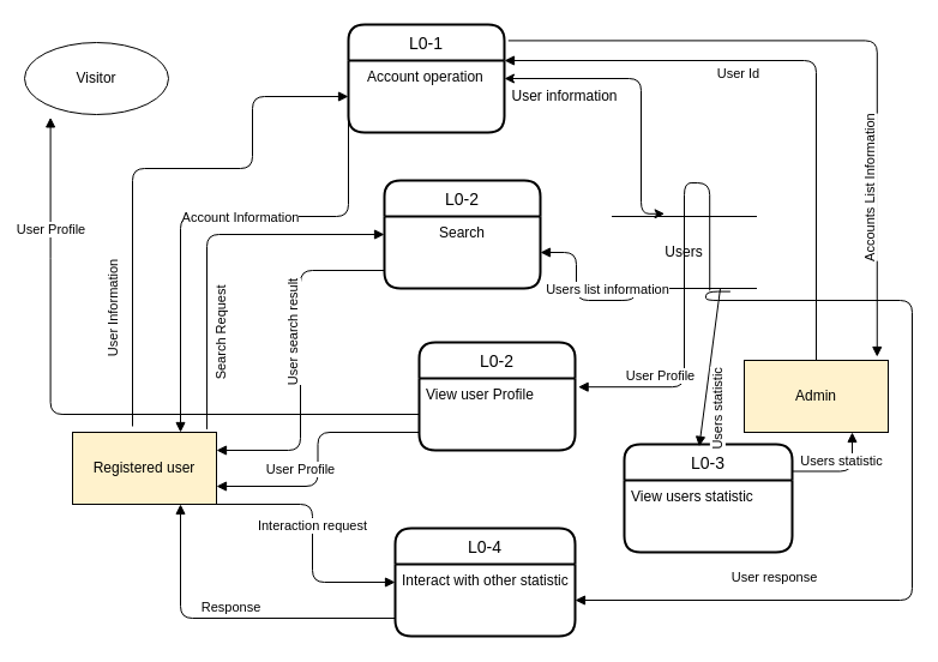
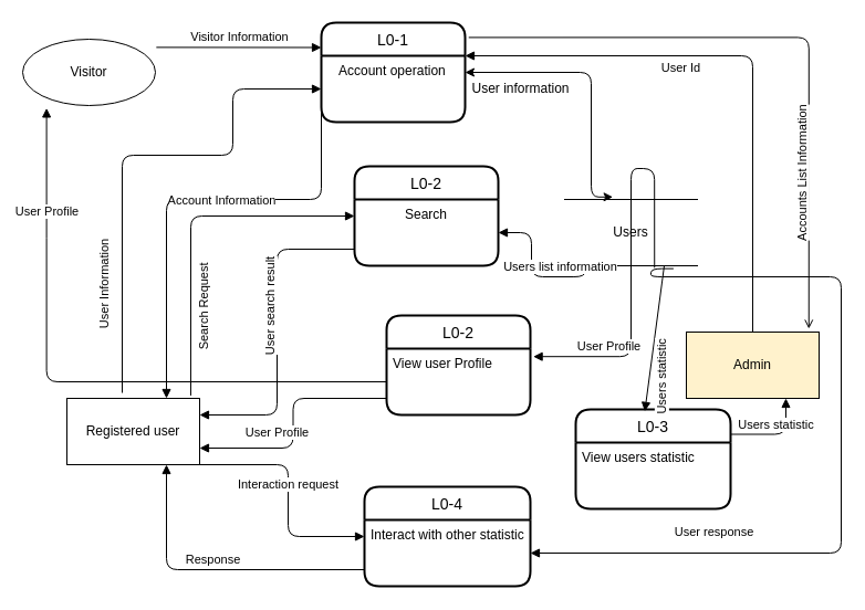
  <mxCell id="0" />
  <mxCell id="1" parent="0" />
  <mxCell id="2" value="Visitor" style="ellipse;whiteSpace=wrap;html=1;" parent="1" vertex="1"><mxGeometry x="20" y="35" width="120" height="60" as="geometry" /></mxCell>
- <mxCell id="3" value="Registered user" style="rounded=0;whiteSpace=wrap;html=1;fillColor=#fff2cc;" parent="1" vertex="1"><mxGeometry x="60" y="360" width="120" height="60" as="geometry" /></mxCell>
+ <mxCell id="3" value="Registered user" style="rounded=0;whiteSpace=wrap;html=1;" parent="1" vertex="1"><mxGeometry x="60" y="360" width="120" height="60" as="geometry" /></mxCell>
  <mxCell id="4" value="Admin" style="rounded=0;whiteSpace=wrap;html=1;fillColor=#fff2cc;" parent="1" vertex="1"><mxGeometry x="620" y="300" width="120" height="60" as="geometry" /></mxCell>
  <mxCell id="5" value="L0-1" style="swimlane;childLayout=stackLayout;horizontal=1;startSize=30;horizontalStack=0;rounded=1;fontSize=14;fontStyle=0;strokeWidth=2;resizeParent=0;resizeLast=1;shadow=0;dashed=0;align=center;" parent="1" vertex="1"><mxGeometry x="290" y="20" width="130" height="90" as="geometry" /></mxCell>
  <mxCell id="6" value="   Account operation" style="align=left;strokeColor=none;fillColor=none;spacingLeft=4;fontSize=12;verticalAlign=top;resizable=0;rotatable=0;part=1;" parent="5" vertex="1"><mxGeometry y="30" width="130" height="60" as="geometry" /></mxCell>
  <mxCell id="7" value="L0-2" style="swimlane;childLayout=stackLayout;horizontal=1;startSize=30;horizontalStack=0;rounded=1;fontSize=14;fontStyle=0;strokeWidth=2;resizeParent=0;resizeLast=1;shadow=0;dashed=0;align=center;" parent="1" vertex="1"><mxGeometry x="320" y="150" width="130" height="90" as="geometry" /></mxCell>
  <mxCell id="8" value="            Search" style="align=left;strokeColor=none;fillColor=none;spacingLeft=4;fontSize=12;verticalAlign=top;resizable=0;rotatable=0;part=1;" parent="7" vertex="1"><mxGeometry y="30" width="130" height="60" as="geometry" /></mxCell>
  <mxCell id="9" value="L0-3" style="swimlane;childLayout=stackLayout;horizontal=1;startSize=30;horizontalStack=0;rounded=1;fontSize=14;fontStyle=0;strokeWidth=2;resizeParent=0;resizeLast=1;shadow=0;dashed=0;align=center;" parent="1" vertex="1"><mxGeometry x="520" y="370" width="140" height="90" as="geometry" /></mxCell>
  <mxCell id="10" value="View users statistic" style="align=left;strokeColor=none;fillColor=none;spacingLeft=4;fontSize=12;verticalAlign=top;resizable=0;rotatable=0;part=1;" parent="9" vertex="1"><mxGeometry y="30" width="140" height="60" as="geometry" /></mxCell>
  <mxCell id="11" value="L0-4" style="swimlane;childLayout=stackLayout;horizontal=1;startSize=30;horizontalStack=0;rounded=1;fontSize=14;fontStyle=0;strokeWidth=2;resizeParent=0;resizeLast=1;shadow=0;dashed=0;align=center;" parent="1" vertex="1"><mxGeometry x="329" y="440" width="150" height="90" as="geometry" /></mxCell>
  <mxCell id="12" value="Interact with other statistic" style="align=left;strokeColor=none;fillColor=none;spacingLeft=4;fontSize=12;verticalAlign=top;resizable=0;rotatable=0;part=1;" parent="11" vertex="1"><mxGeometry y="30" width="150" height="60" as="geometry" /></mxCell>
+ <mxCell id="13" value="Visitor Information" style="html=1;verticalAlign=bottom;endArrow=block;entryX=0;entryY=0.25;entryDx=0;entryDy=0;exitX=1.007;exitY=0.123;exitDx=0;exitDy=0;exitPerimeter=0;" parent="1" source="2" target="5" edge="1"><mxGeometry width="80" relative="1" as="geometry"><mxPoint x="10" y="180" as="sourcePoint" /><mxPoint x="150" y="190" as="targetPoint" /></mxGeometry></mxCell>
  <mxCell id="14" value="Account Information" style="html=1;verticalAlign=bottom;endArrow=block;entryX=0.75;entryY=0;entryDx=0;entryDy=0;exitX=0;exitY=0.75;exitDx=0;exitDy=0;edgeStyle=orthogonalEdgeStyle;" parent="1" source="5" target="3" edge="1"><mxGeometry x="-0.115" y="10" width="80" relative="1" as="geometry"><mxPoint x="200" y="250" as="sourcePoint" /><mxPoint x="320" y="77.5" as="targetPoint" /><Array as="points"><mxPoint x="290" y="180" /><mxPoint x="150" y="180" /></Array><mxPoint as="offset" /></mxGeometry></mxCell>
  <mxCell id="15" value="Search Request" style="html=1;verticalAlign=bottom;endArrow=block;exitX=0.933;exitY=-0.043;exitDx=0;exitDy=0;exitPerimeter=0;entryX=0;entryY=0.25;entryDx=0;entryDy=0;horizontal=0;edgeStyle=orthogonalEdgeStyle;" parent="1" source="3" target="8" edge="1"><mxGeometry x="-0.501" y="-18" width="80" relative="1" as="geometry"><mxPoint x="210.84" y="107.38" as="sourcePoint" /><mxPoint x="330" y="200" as="targetPoint" /><Array as="points"><mxPoint x="172" y="195" /></Array><mxPoint as="offset" /></mxGeometry></mxCell>
  <mxCell id="16" value="Users" style="shape=partialRectangle;whiteSpace=wrap;html=1;left=0;right=0;fillColor=none;" parent="1" vertex="1"><mxGeometry x="510" y="180" width="120" height="60" as="geometry" /></mxCell>
  <mxCell id="17" value="Users list information" style="html=1;verticalAlign=bottom;endArrow=block;exitX=0.153;exitY=1.017;exitDx=0;exitDy=0;entryX=1;entryY=0.5;entryDx=0;entryDy=0;exitPerimeter=0;edgeStyle=orthogonalEdgeStyle;" parent="1" source="16" target="8" edge="1"><mxGeometry x="-0.506" width="80" relative="1" as="geometry"><mxPoint x="220.84" y="117.38" as="sourcePoint" /><mxPoint x="470" y="210" as="targetPoint" /><mxPoint as="offset" /></mxGeometry></mxCell>
  <mxCell id="18" value="User search result" style="html=1;verticalAlign=bottom;endArrow=block;entryX=1;entryY=0.25;entryDx=0;entryDy=0;exitX=0;exitY=0.75;exitDx=0;exitDy=0;edgeStyle=orthogonalEdgeStyle;horizontal=0;" parent="1" source="8" target="3" edge="1"><mxGeometry x="-0.138" width="80" relative="1" as="geometry"><mxPoint x="350" y="250" as="sourcePoint" /><mxPoint x="370" y="127.5" as="targetPoint" /><mxPoint as="offset" /></mxGeometry></mxCell>
  <mxCell id="19" value="Users statistic" style="html=1;verticalAlign=bottom;endArrow=block;exitX=0.75;exitY=1;exitDx=0;exitDy=0;entryX=0.446;entryY=0.02;entryDx=0;entryDy=0;entryPerimeter=0;horizontal=0;" parent="1" source="16" target="9" edge="1"><mxGeometry x="0.535" y="18" width="80" relative="1" as="geometry"><mxPoint x="550" y="180" as="sourcePoint" /><mxPoint x="570" y="320" as="targetPoint" /><mxPoint as="offset" /></mxGeometry></mxCell>
  <mxCell id="20" value="Users statistic" style="html=1;verticalAlign=bottom;endArrow=block;entryX=0.75;entryY=1;entryDx=0;entryDy=0;exitX=1;exitY=0.25;exitDx=0;exitDy=0;edgeStyle=orthogonalEdgeStyle;" parent="1" source="9" target="4" edge="1"><mxGeometry width="80" relative="1" as="geometry"><mxPoint x="260.84" y="157.38" as="sourcePoint" /><mxPoint x="400" y="157.5" as="targetPoint" /></mxGeometry></mxCell>
  <mxCell id="21" value="Interaction request" style="html=1;verticalAlign=bottom;endArrow=block;entryX=0;entryY=0.25;entryDx=0;entryDy=0;edgeStyle=orthogonalEdgeStyle;exitX=1;exitY=1;exitDx=0;exitDy=0;" parent="1" source="3" target="12" edge="1"><mxGeometry width="80" relative="1" as="geometry"><mxPoint x="190" y="420" as="sourcePoint" /><mxPoint x="410" y="167.5" as="targetPoint" /><Array as="points"><mxPoint x="260" y="420" /><mxPoint x="260" y="485" /></Array></mxGeometry></mxCell>
  <mxCell id="22" value="Response" style="html=1;verticalAlign=bottom;endArrow=block;entryX=0.75;entryY=1;entryDx=0;entryDy=0;exitX=0;exitY=0.75;exitDx=0;exitDy=0;edgeStyle=orthogonalEdgeStyle;" parent="1" source="12" target="3" edge="1"><mxGeometry width="80" relative="1" as="geometry"><mxPoint x="280.84" y="177.38" as="sourcePoint" /><mxPoint x="420" y="177.5" as="targetPoint" /></mxGeometry></mxCell>
  <mxCell id="23" value="User response" style="html=1;verticalAlign=bottom;endArrow=block;entryX=1;entryY=0.5;entryDx=0;entryDy=0;exitX=0.82;exitY=1.043;exitDx=0;exitDy=0;exitPerimeter=0;edgeStyle=orthogonalEdgeStyle;" parent="1" source="16" target="12" edge="1"><mxGeometry x="0.547" y="-10" width="80" relative="1" as="geometry"><mxPoint x="290.84" y="187.38" as="sourcePoint" /><mxPoint x="430" y="187.5" as="targetPoint" /><Array as="points"><mxPoint x="588" y="250" /><mxPoint x="760" y="250" /><mxPoint x="760" y="500" /></Array><mxPoint as="offset" /></mxGeometry></mxCell>
  <mxCell id="24" value="User Information" style="html=1;verticalAlign=bottom;endArrow=block;entryX=0;entryY=0.5;entryDx=0;entryDy=0;edgeStyle=orthogonalEdgeStyle;horizontal=0;" parent="1" target="6" edge="1"><mxGeometry x="-0.582" y="10" width="80" relative="1" as="geometry"><mxPoint x="110" y="355" as="sourcePoint" /><mxPoint x="440" y="197.5" as="targetPoint" /><Array as="points"><mxPoint x="110" y="355" /><mxPoint x="110" y="140" /><mxPoint x="210" y="140" /><mxPoint x="210" y="80" /></Array><mxPoint as="offset" /></mxGeometry></mxCell>
  <mxCell id="25" value="" style="endArrow=classic;startArrow=classic;html=1;edgeStyle=orthogonalEdgeStyle;exitX=1;exitY=0.25;exitDx=0;exitDy=0;entryX=0.363;entryY=-0.037;entryDx=0;entryDy=0;entryPerimeter=0;" edge="1" parent="1" source="6" target="16"><mxGeometry width="50" height="50" relative="1" as="geometry"><mxPoint x="470" y="80" as="sourcePoint" /><mxPoint x="610" y="20" as="targetPoint" /><Array as="points"><mxPoint x="534" y="65" /></Array></mxGeometry></mxCell>
  <mxCell id="26" value="User information" style="text;html=1;align=center;verticalAlign=middle;resizable=0;points=[];autosize=1;strokeColor=none;" vertex="1" parent="1"><mxGeometry x="420" y="70" width="100" height="20" as="geometry" /></mxCell>
- <mxCell id="27" value="Accounts List Information" style="html=1;verticalAlign=bottom;endArrow=block;edgeStyle=orthogonalEdgeStyle;exitX=1.025;exitY=0.149;exitDx=0;exitDy=0;exitPerimeter=0;entryX=0.923;entryY=-0.05;entryDx=0;entryDy=0;entryPerimeter=0;textDirection=ltr;horizontal=0;" edge="1" parent="1" source="5" target="4"><mxGeometry x="0.521" width="80" relative="1" as="geometry"><mxPoint x="470" y="30" as="sourcePoint" /><mxPoint x="740" y="240" as="targetPoint" /><mxPoint as="offset" /></mxGeometry></mxCell>
+ <mxCell id="27" value="Accounts List Information" style="html=1;verticalAlign=bottom;endArrow=open;edgeStyle=orthogonalEdgeStyle;exitX=1.025;exitY=0.149;exitDx=0;exitDy=0;exitPerimeter=0;entryX=0.923;entryY=-0.05;entryDx=0;entryDy=0;entryPerimeter=0;textDirection=ltr;horizontal=0;" edge="1" parent="1" source="5" target="4"><mxGeometry x="0.521" width="80" relative="1" as="geometry"><mxPoint x="470" y="30" as="sourcePoint" /><mxPoint x="740" y="240" as="targetPoint" /><mxPoint as="offset" /></mxGeometry></mxCell>
  <mxCell id="28" value="User Id" style="html=1;verticalAlign=bottom;endArrow=block;exitX=0.5;exitY=0;exitDx=0;exitDy=0;entryX=1;entryY=0;entryDx=0;entryDy=0;edgeStyle=orthogonalEdgeStyle;" edge="1" parent="1" source="4" target="6"><mxGeometry x="0.234" y="20" width="80" relative="1" as="geometry"><mxPoint x="640" y="180" as="sourcePoint" /><mxPoint x="640" y="60" as="targetPoint" /><Array as="points"><mxPoint x="680" y="50" /></Array><mxPoint as="offset" /></mxGeometry></mxCell>
  <mxCell id="29" value="L0-2" style="swimlane;childLayout=stackLayout;horizontal=1;startSize=30;horizontalStack=0;rounded=1;fontSize=14;fontStyle=0;strokeWidth=2;resizeParent=0;resizeLast=1;shadow=0;dashed=0;align=center;" vertex="1" parent="1"><mxGeometry x="349" y="285" width="130" height="90" as="geometry" /></mxCell>
  <mxCell id="30" value="View user Profile" style="align=left;strokeColor=none;fillColor=none;spacingLeft=4;fontSize=12;verticalAlign=top;resizable=0;rotatable=0;part=1;" vertex="1" parent="29"><mxGeometry y="30" width="130" height="60" as="geometry" /></mxCell>
  <mxCell id="31" value="User Profile" style="html=1;verticalAlign=bottom;endArrow=block;exitX=0.677;exitY=1.03;exitDx=0;exitDy=0;entryX=1.02;entryY=0.12;entryDx=0;entryDy=0;entryPerimeter=0;exitPerimeter=0;edgeStyle=orthogonalEdgeStyle;horizontal=1;" edge="1" parent="1" source="16" target="30"><mxGeometry x="0.628" width="80" relative="1" as="geometry"><mxPoint x="540" y="170" as="sourcePoint" /><mxPoint x="542.44" y="391.8" as="targetPoint" /><mxPoint as="offset" /><Array as="points"><mxPoint x="570" y="152" /><mxPoint x="570" y="322" /></Array></mxGeometry></mxCell>
  <mxCell id="32" value="User Profile" style="html=1;verticalAlign=bottom;endArrow=block;exitX=0;exitY=0.75;exitDx=0;exitDy=0;horizontal=1;entryX=1;entryY=0.75;entryDx=0;entryDy=0;edgeStyle=orthogonalEdgeStyle;" edge="1" parent="1" source="30" target="3"><mxGeometry x="0.346" y="-5" width="80" relative="1" as="geometry"><mxPoint x="349.64" y="189.6" as="sourcePoint" /><mxPoint x="190" y="380" as="targetPoint" /><mxPoint as="offset" /></mxGeometry></mxCell>
  <mxCell id="33" value="User Profile" style="html=1;verticalAlign=bottom;endArrow=block;horizontal=1;exitX=0;exitY=0.5;exitDx=0;exitDy=0;entryX=0.18;entryY=1.04;entryDx=0;entryDy=0;entryPerimeter=0;edgeStyle=orthogonalEdgeStyle;" edge="1" parent="1" source="30" target="2"><mxGeometry x="0.628" width="80" relative="1" as="geometry"><mxPoint x="300" y="300" as="sourcePoint" /><mxPoint x="50" y="100" as="targetPoint" /><mxPoint as="offset" /></mxGeometry></mxCell>
